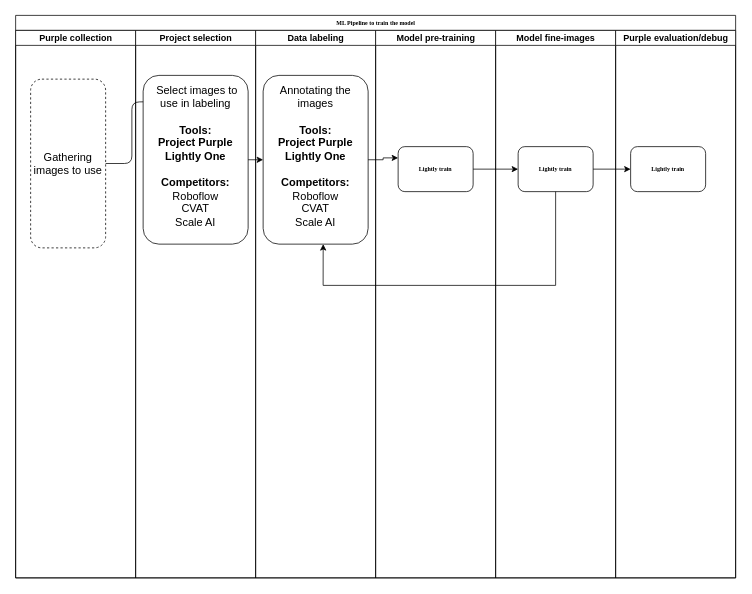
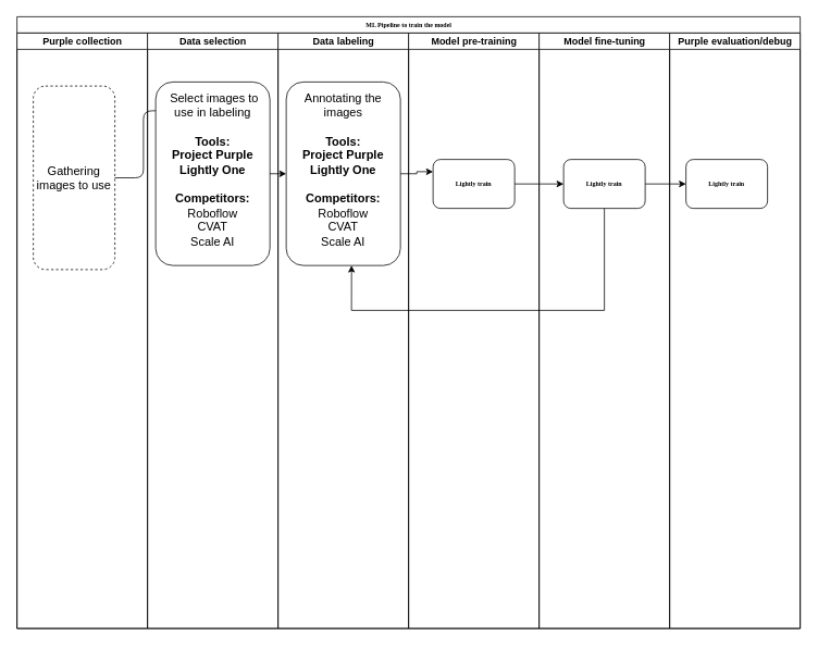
  <mxCell id="0" />
  <mxCell id="1" parent="0" />
  <mxCell id="2" value="ML Pipeline to train the model" style="swimlane;html=1;childLayout=stackLayout;startSize=20;rounded=0;shadow=0;labelBackgroundColor=none;strokeWidth=1;fontFamily=Verdana;fontSize=8;align=center;" parent="1" vertex="1"><mxGeometry x="20" y="20" width="960" height="750" as="geometry" /></mxCell>
  <mxCell id="3" value="Purple collection" style="swimlane;html=1;startSize=20;" parent="2" vertex="1"><mxGeometry y="20" width="160" height="730" as="geometry" /></mxCell>
  <mxCell id="4" value="&lt;div&gt;&lt;font face=&quot;Arial, sans-serif&quot;&gt;&lt;span style=&quot;font-size: 14.667px; white-space-collapse: preserve;&quot;&gt;Gathering images to use&lt;/span&gt;&lt;/font&gt;&lt;/div&gt;&lt;div&gt;&lt;span&gt;&lt;span style=&quot;font-size: 11pt; font-family: Arial, sans-serif; background-color: transparent; font-variant-numeric: normal; font-variant-east-asian: normal; font-variant-alternates: normal; font-variant-position: normal; font-variant-emoji: normal; vertical-align: baseline; white-space-collapse: preserve;&quot;&gt;&lt;/span&gt;&lt;/span&gt;&lt;/div&gt;" style="rounded=1;whiteSpace=wrap;html=1;shadow=0;labelBackgroundColor=none;strokeWidth=1;fontFamily=Verdana;fontSize=8;align=center;dashed=1;" parent="3" vertex="1"><mxGeometry x="20" y="65" width="100" height="225" as="geometry" /></mxCell>
  <mxCell id="5" style="edgeStyle=orthogonalEdgeStyle;rounded=0;orthogonalLoop=1;jettySize=auto;html=1;exitX=0.5;exitY=1;exitDx=0;exitDy=0;" edge="1" parent="3" source="4" target="4"><mxGeometry relative="1" as="geometry" /></mxCell>
  <mxCell id="6" style="edgeStyle=orthogonalEdgeStyle;rounded=1;html=1;labelBackgroundColor=none;startArrow=none;startFill=0;startSize=5;endArrow=classicThin;endFill=1;endSize=5;jettySize=auto;orthogonalLoop=1;strokeWidth=1;fontFamily=Verdana;fontSize=8" parent="2" source="4" edge="1"><mxGeometry relative="1" as="geometry"><mxPoint x="190" y="115" as="targetPoint" /></mxGeometry></mxCell>
- <mxCell id="7" value="Project selection" style="swimlane;html=1;startSize=20;" parent="2" vertex="1"><mxGeometry x="160" y="20" width="160" height="730" as="geometry" /></mxCell>
+ <mxCell id="7" value="Data selection" style="swimlane;html=1;startSize=20;" parent="2" vertex="1"><mxGeometry x="160" y="20" width="160" height="730" as="geometry" /></mxCell>
  <mxCell id="8" value="&lt;div&gt;&lt;span id=&quot;docs-internal-guid-82303651-7fff-2bfb-2805-9c8e2e1c4c9d&quot;&gt;&lt;span style=&quot;font-size: 11pt; font-family: Arial, sans-serif; background-color: transparent; font-variant-numeric: normal; font-variant-east-asian: normal; font-variant-alternates: normal; font-variant-position: normal; font-variant-emoji: normal; vertical-align: baseline; white-space-collapse: preserve;&quot;&gt; Select images to use in labeling&lt;br&gt;&lt;br&gt;&lt;b&gt;Tools:&lt;br&gt;&lt;/b&gt;&lt;div style=&quot;font-family: Verdana; font-size: 8px; white-space-collapse: collapse;&quot;&gt;&lt;span style=&quot;font-size: 11pt; font-family: Arial, sans-serif; background-color: transparent; font-variant-numeric: normal; font-variant-east-asian: normal; font-variant-alternates: normal; font-variant-position: normal; font-variant-emoji: normal; vertical-align: baseline; white-space-collapse: preserve;&quot;&gt;&lt;b&gt;Project Purple&lt;/b&gt;&lt;/span&gt;&lt;/div&gt;&lt;div style=&quot;font-family: Verdana; font-size: 8px; white-space-collapse: collapse;&quot;&gt;&lt;span style=&quot;font-size: 11pt; font-family: Arial, sans-serif; background-color: transparent; font-variant-numeric: normal; font-variant-east-asian: normal; font-variant-alternates: normal; font-variant-position: normal; font-variant-emoji: normal; vertical-align: baseline; white-space-collapse: preserve;&quot;&gt;&lt;b&gt;Lightly One&lt;/b&gt;&lt;/span&gt;&lt;/div&gt;&lt;div style=&quot;font-family: Verdana; font-size: 8px; white-space-collapse: collapse;&quot;&gt;&lt;span style=&quot;font-size: 11pt; font-family: Arial, sans-serif; background-color: transparent; font-variant-numeric: normal; font-variant-east-asian: normal; font-variant-alternates: normal; font-variant-position: normal; font-variant-emoji: normal; vertical-align: baseline; white-space-collapse: preserve;&quot;&gt;&lt;b&gt;&lt;br&gt;Competitors:&lt;/b&gt;&lt;/span&gt;&lt;/div&gt;&lt;b&gt;&lt;/b&gt;&lt;/span&gt;&lt;/span&gt;&lt;b&gt;&lt;/b&gt;&lt;/div&gt;&lt;div&gt;&lt;span style=&quot;background-color: transparent; font-family: Arial, sans-serif; font-size: 11pt; white-space-collapse: preserve; color: light-dark(rgb(0, 0, 0), rgb(255, 255, 255));&quot;&gt;Roboflow&lt;/span&gt;&lt;/div&gt;&lt;div&gt;&lt;span&gt;&lt;span style=&quot;font-size: 11pt; font-family: Arial, sans-serif; background-color: transparent; font-variant-numeric: normal; font-variant-east-asian: normal; font-variant-alternates: normal; font-variant-position: normal; font-variant-emoji: normal; vertical-align: baseline; white-space-collapse: preserve;&quot;&gt;CVAT&lt;br&gt;Scale AI&lt;/span&gt;&lt;/span&gt;&lt;/div&gt;&lt;div&gt;&lt;br&gt;&lt;/div&gt;" style="rounded=1;whiteSpace=wrap;html=1;shadow=0;labelBackgroundColor=none;strokeWidth=1;fontFamily=Verdana;fontSize=8;align=center;" vertex="1" parent="7"><mxGeometry x="10" y="60" width="140" height="225" as="geometry" /></mxCell>
  <mxCell id="9" value="Data labeling" style="swimlane;html=1;startSize=20;" parent="2" vertex="1"><mxGeometry x="320" y="20" width="160" height="730" as="geometry" /></mxCell>
  <mxCell id="10" value="&lt;div&gt;&lt;span id=&quot;docs-internal-guid-82303651-7fff-2bfb-2805-9c8e2e1c4c9d&quot;&gt;&lt;span style=&quot;font-size: 11pt; font-family: Arial, sans-serif; background-color: transparent; font-variant-numeric: normal; font-variant-east-asian: normal; font-variant-alternates: normal; font-variant-position: normal; font-variant-emoji: normal; vertical-align: baseline; white-space-collapse: preserve;&quot;&gt;Annotating the images&lt;br&gt;&lt;br&gt;&lt;b&gt;Tools:&lt;br/&gt;&lt;/b&gt;&lt;div style=&quot;font-family: Verdana; font-size: 8px; white-space-collapse: collapse;&quot;&gt;&lt;span style=&quot;font-size: 11pt; font-family: Arial, sans-serif; background-color: transparent; font-variant-numeric: normal; font-variant-east-asian: normal; font-variant-alternates: normal; font-variant-position: normal; font-variant-emoji: normal; vertical-align: baseline; white-space-collapse: preserve;&quot;&gt;&lt;b&gt;Project Purple&lt;/b&gt;&lt;/span&gt;&lt;/div&gt;&lt;div style=&quot;font-family: Verdana; font-size: 8px; white-space-collapse: collapse;&quot;&gt;&lt;span style=&quot;font-size: 11pt; font-family: Arial, sans-serif; background-color: transparent; font-variant-numeric: normal; font-variant-east-asian: normal; font-variant-alternates: normal; font-variant-position: normal; font-variant-emoji: normal; vertical-align: baseline; white-space-collapse: preserve;&quot;&gt;&lt;b&gt;Lightly One&lt;/b&gt;&lt;/span&gt;&lt;/div&gt;&lt;div style=&quot;font-family: Verdana; font-size: 8px; white-space-collapse: collapse;&quot;&gt;&lt;span style=&quot;font-size: 11pt; font-family: Arial, sans-serif; background-color: transparent; font-variant-numeric: normal; font-variant-east-asian: normal; font-variant-alternates: normal; font-variant-position: normal; font-variant-emoji: normal; vertical-align: baseline; white-space-collapse: preserve;&quot;&gt;&lt;b&gt;&lt;br/&gt;Competitors:&lt;/b&gt;&lt;/span&gt;&lt;/div&gt;&lt;b&gt;&lt;/b&gt;&lt;/span&gt;&lt;/span&gt;&lt;b&gt;&lt;/b&gt;&lt;/div&gt;&lt;div&gt;&lt;span style=&quot;background-color: transparent; font-family: Arial, sans-serif; font-size: 11pt; white-space-collapse: preserve; color: light-dark(rgb(0, 0, 0), rgb(255, 255, 255));&quot;&gt;Roboflow&lt;/span&gt;&lt;/div&gt;&lt;div&gt;&lt;span&gt;&lt;span style=&quot;font-size: 11pt; font-family: Arial, sans-serif; background-color: transparent; font-variant-numeric: normal; font-variant-east-asian: normal; font-variant-alternates: normal; font-variant-position: normal; font-variant-emoji: normal; vertical-align: baseline; white-space-collapse: preserve;&quot;&gt;CVAT&lt;br&gt;Scale AI&lt;/span&gt;&lt;/span&gt;&lt;/div&gt;&lt;div&gt;&lt;br&gt;&lt;/div&gt;" style="rounded=1;whiteSpace=wrap;html=1;shadow=0;labelBackgroundColor=none;strokeWidth=1;fontFamily=Verdana;fontSize=8;align=center;" vertex="1" parent="9"><mxGeometry x="10" y="60" width="140" height="225" as="geometry" /></mxCell>
  <mxCell id="11" value="Model pre-training" style="swimlane;html=1;startSize=20;" parent="2" vertex="1"><mxGeometry x="480" y="20" width="160" height="730" as="geometry" /></mxCell>
  <mxCell id="12" value="&lt;div&gt;&lt;b&gt;Lightly train&lt;/b&gt;&lt;/div&gt;" style="rounded=1;whiteSpace=wrap;html=1;shadow=0;labelBackgroundColor=none;strokeWidth=1;fontFamily=Verdana;fontSize=8;align=center;" vertex="1" parent="11"><mxGeometry x="30" y="155" width="100" height="60" as="geometry" /></mxCell>
- <mxCell id="13" value="Model fine-images" style="swimlane;html=1;startSize=20;" parent="2" vertex="1"><mxGeometry x="640" y="20" width="160" height="730" as="geometry" /></mxCell>
+ <mxCell id="13" value="Model fine-tuning" style="swimlane;html=1;startSize=20;" parent="2" vertex="1"><mxGeometry x="640" y="20" width="160" height="730" as="geometry" /></mxCell>
  <mxCell id="14" value="&lt;b&gt;Lightly train&lt;/b&gt;" style="rounded=1;whiteSpace=wrap;html=1;shadow=0;labelBackgroundColor=none;strokeWidth=1;fontFamily=Verdana;fontSize=8;align=center;" vertex="1" parent="13"><mxGeometry x="30" y="155" width="100" height="60" as="geometry" /></mxCell>
  <mxCell id="15" value="Purple evaluation/debug" style="swimlane;html=1;startSize=20;" parent="2" vertex="1"><mxGeometry x="800" y="20" width="160" height="730" as="geometry" /></mxCell>
  <mxCell id="16" value="&lt;b&gt;Lightly train&lt;/b&gt;" style="rounded=1;whiteSpace=wrap;html=1;shadow=0;labelBackgroundColor=none;strokeWidth=1;fontFamily=Verdana;fontSize=8;align=center;" vertex="1" parent="15"><mxGeometry x="20" y="155" width="100" height="60" as="geometry" /></mxCell>
  <mxCell id="17" style="edgeStyle=orthogonalEdgeStyle;rounded=0;orthogonalLoop=1;jettySize=auto;html=1;exitX=1;exitY=0.5;exitDx=0;exitDy=0;entryX=0;entryY=0.5;entryDx=0;entryDy=0;" edge="1" parent="2" source="8" target="10"><mxGeometry relative="1" as="geometry" /></mxCell>
  <mxCell id="18" style="edgeStyle=orthogonalEdgeStyle;rounded=0;orthogonalLoop=1;jettySize=auto;html=1;exitX=1;exitY=0.5;exitDx=0;exitDy=0;entryX=0;entryY=0.25;entryDx=0;entryDy=0;" edge="1" parent="2" source="10" target="12"><mxGeometry relative="1" as="geometry" /></mxCell>
  <mxCell id="19" style="edgeStyle=orthogonalEdgeStyle;rounded=0;orthogonalLoop=1;jettySize=auto;html=1;exitX=1;exitY=0.5;exitDx=0;exitDy=0;entryX=0;entryY=0.5;entryDx=0;entryDy=0;" edge="1" parent="2" source="12" target="14"><mxGeometry relative="1" as="geometry" /></mxCell>
  <mxCell id="20" style="edgeStyle=orthogonalEdgeStyle;rounded=0;orthogonalLoop=1;jettySize=auto;html=1;exitX=1;exitY=0.5;exitDx=0;exitDy=0;entryX=0;entryY=0.5;entryDx=0;entryDy=0;" edge="1" parent="2" source="14" target="16"><mxGeometry relative="1" as="geometry" /></mxCell>
  <mxCell id="21" value="" style="endArrow=classic;html=1;rounded=0;exitX=0.5;exitY=1;exitDx=0;exitDy=0;entryX=0.572;entryY=1;entryDx=0;entryDy=0;entryPerimeter=0;" edge="1" parent="2" source="14" target="10"><mxGeometry width="50" height="50" relative="1" as="geometry"><mxPoint x="480" y="360" as="sourcePoint" /><mxPoint x="350" y="360" as="targetPoint" /><Array as="points"><mxPoint x="720" y="360" /><mxPoint x="410" y="360" /></Array></mxGeometry></mxCell>
